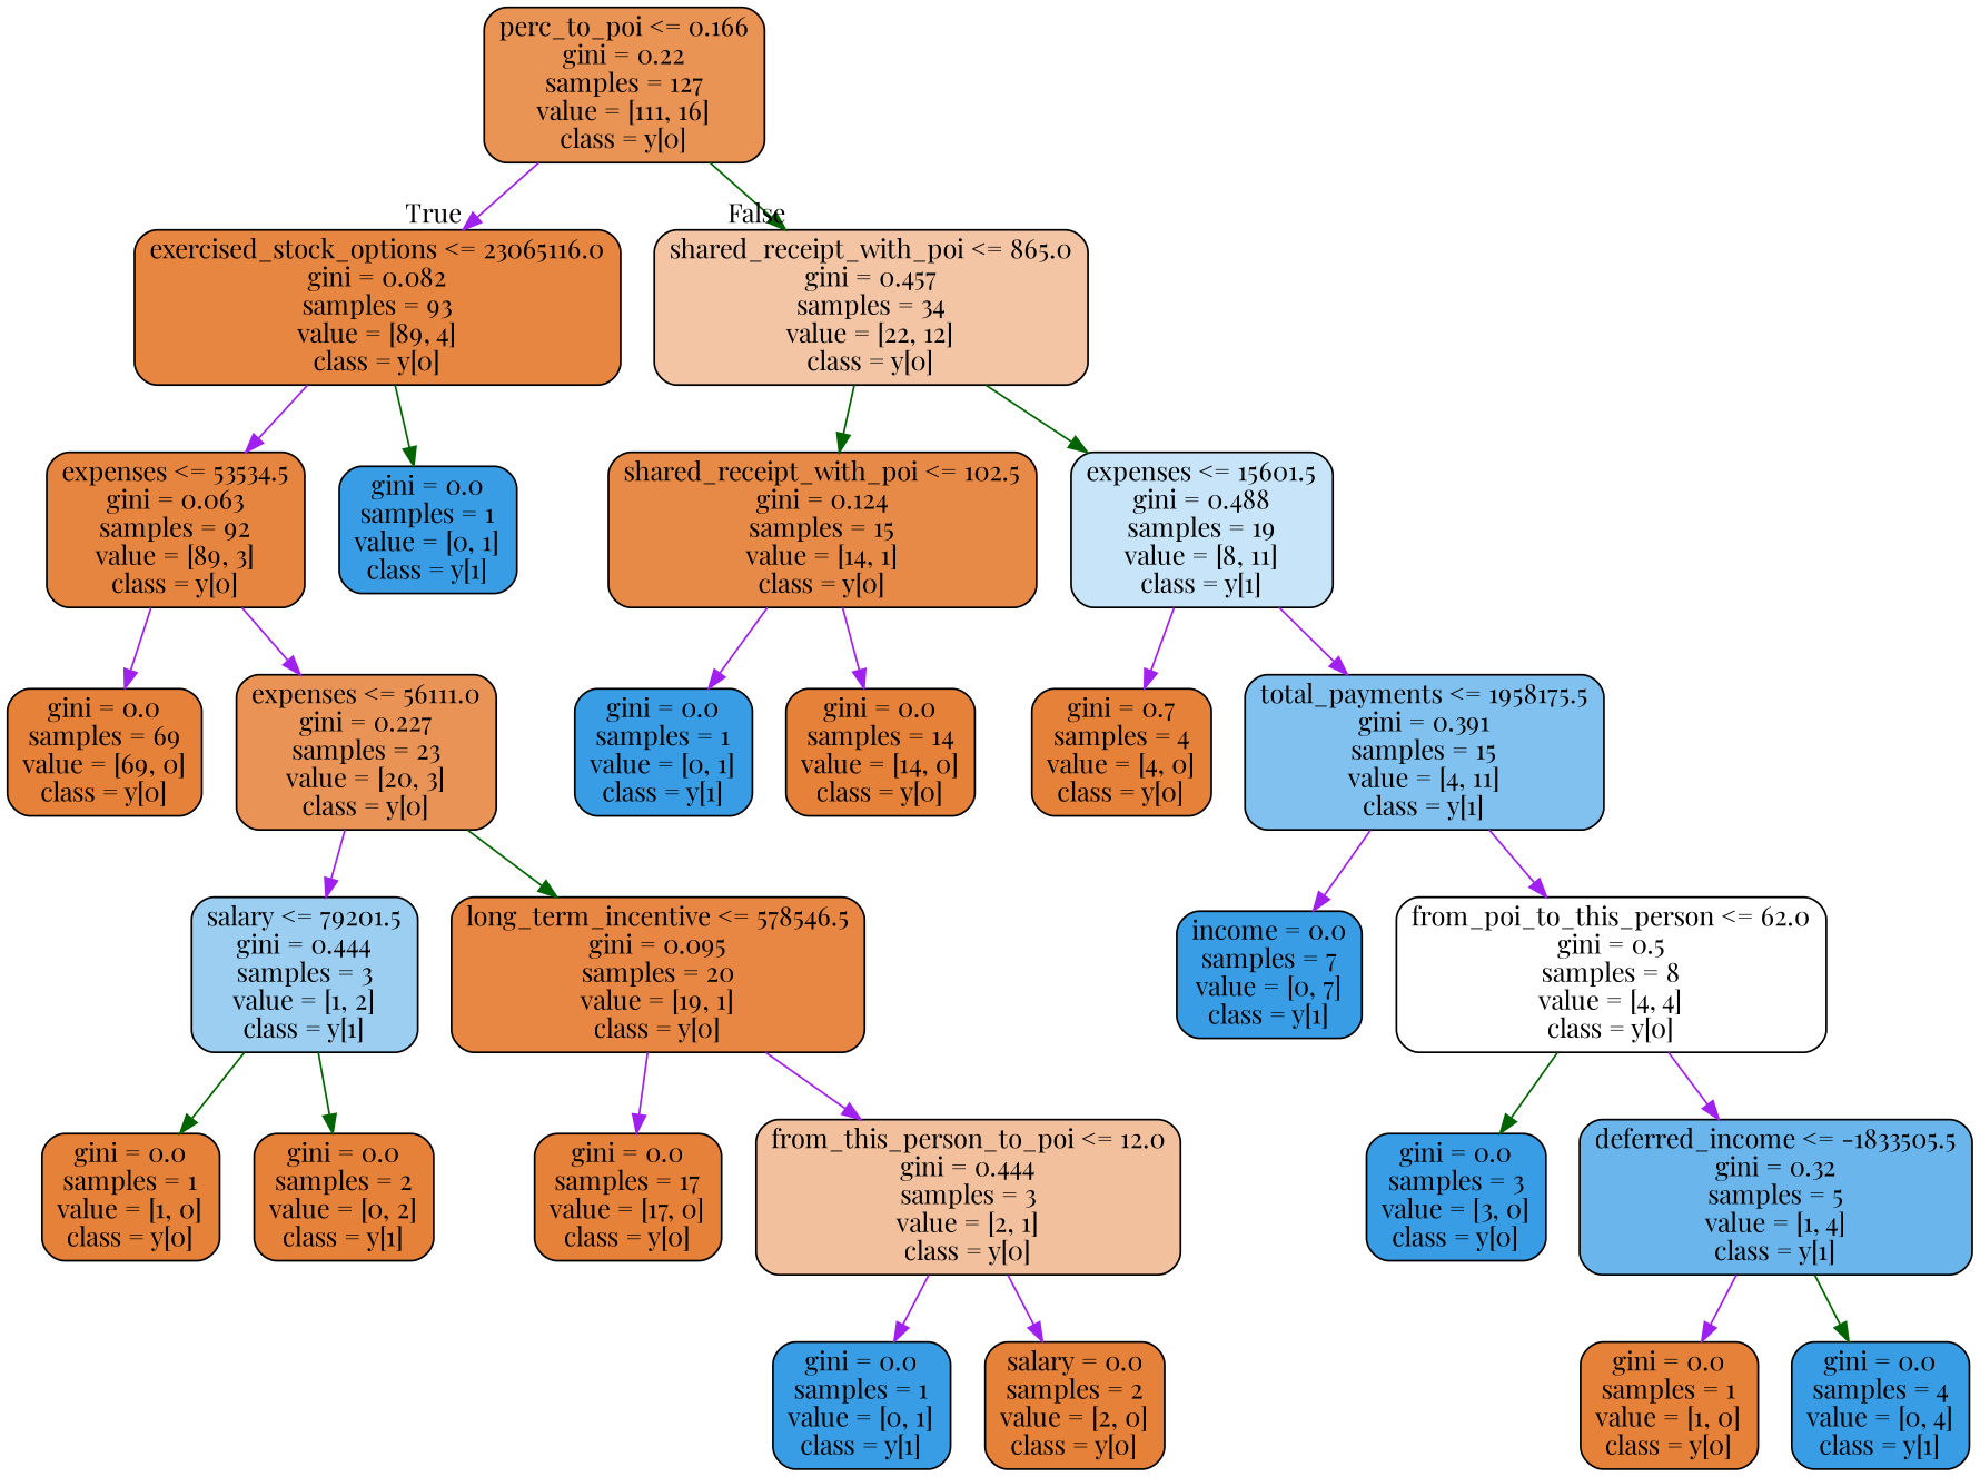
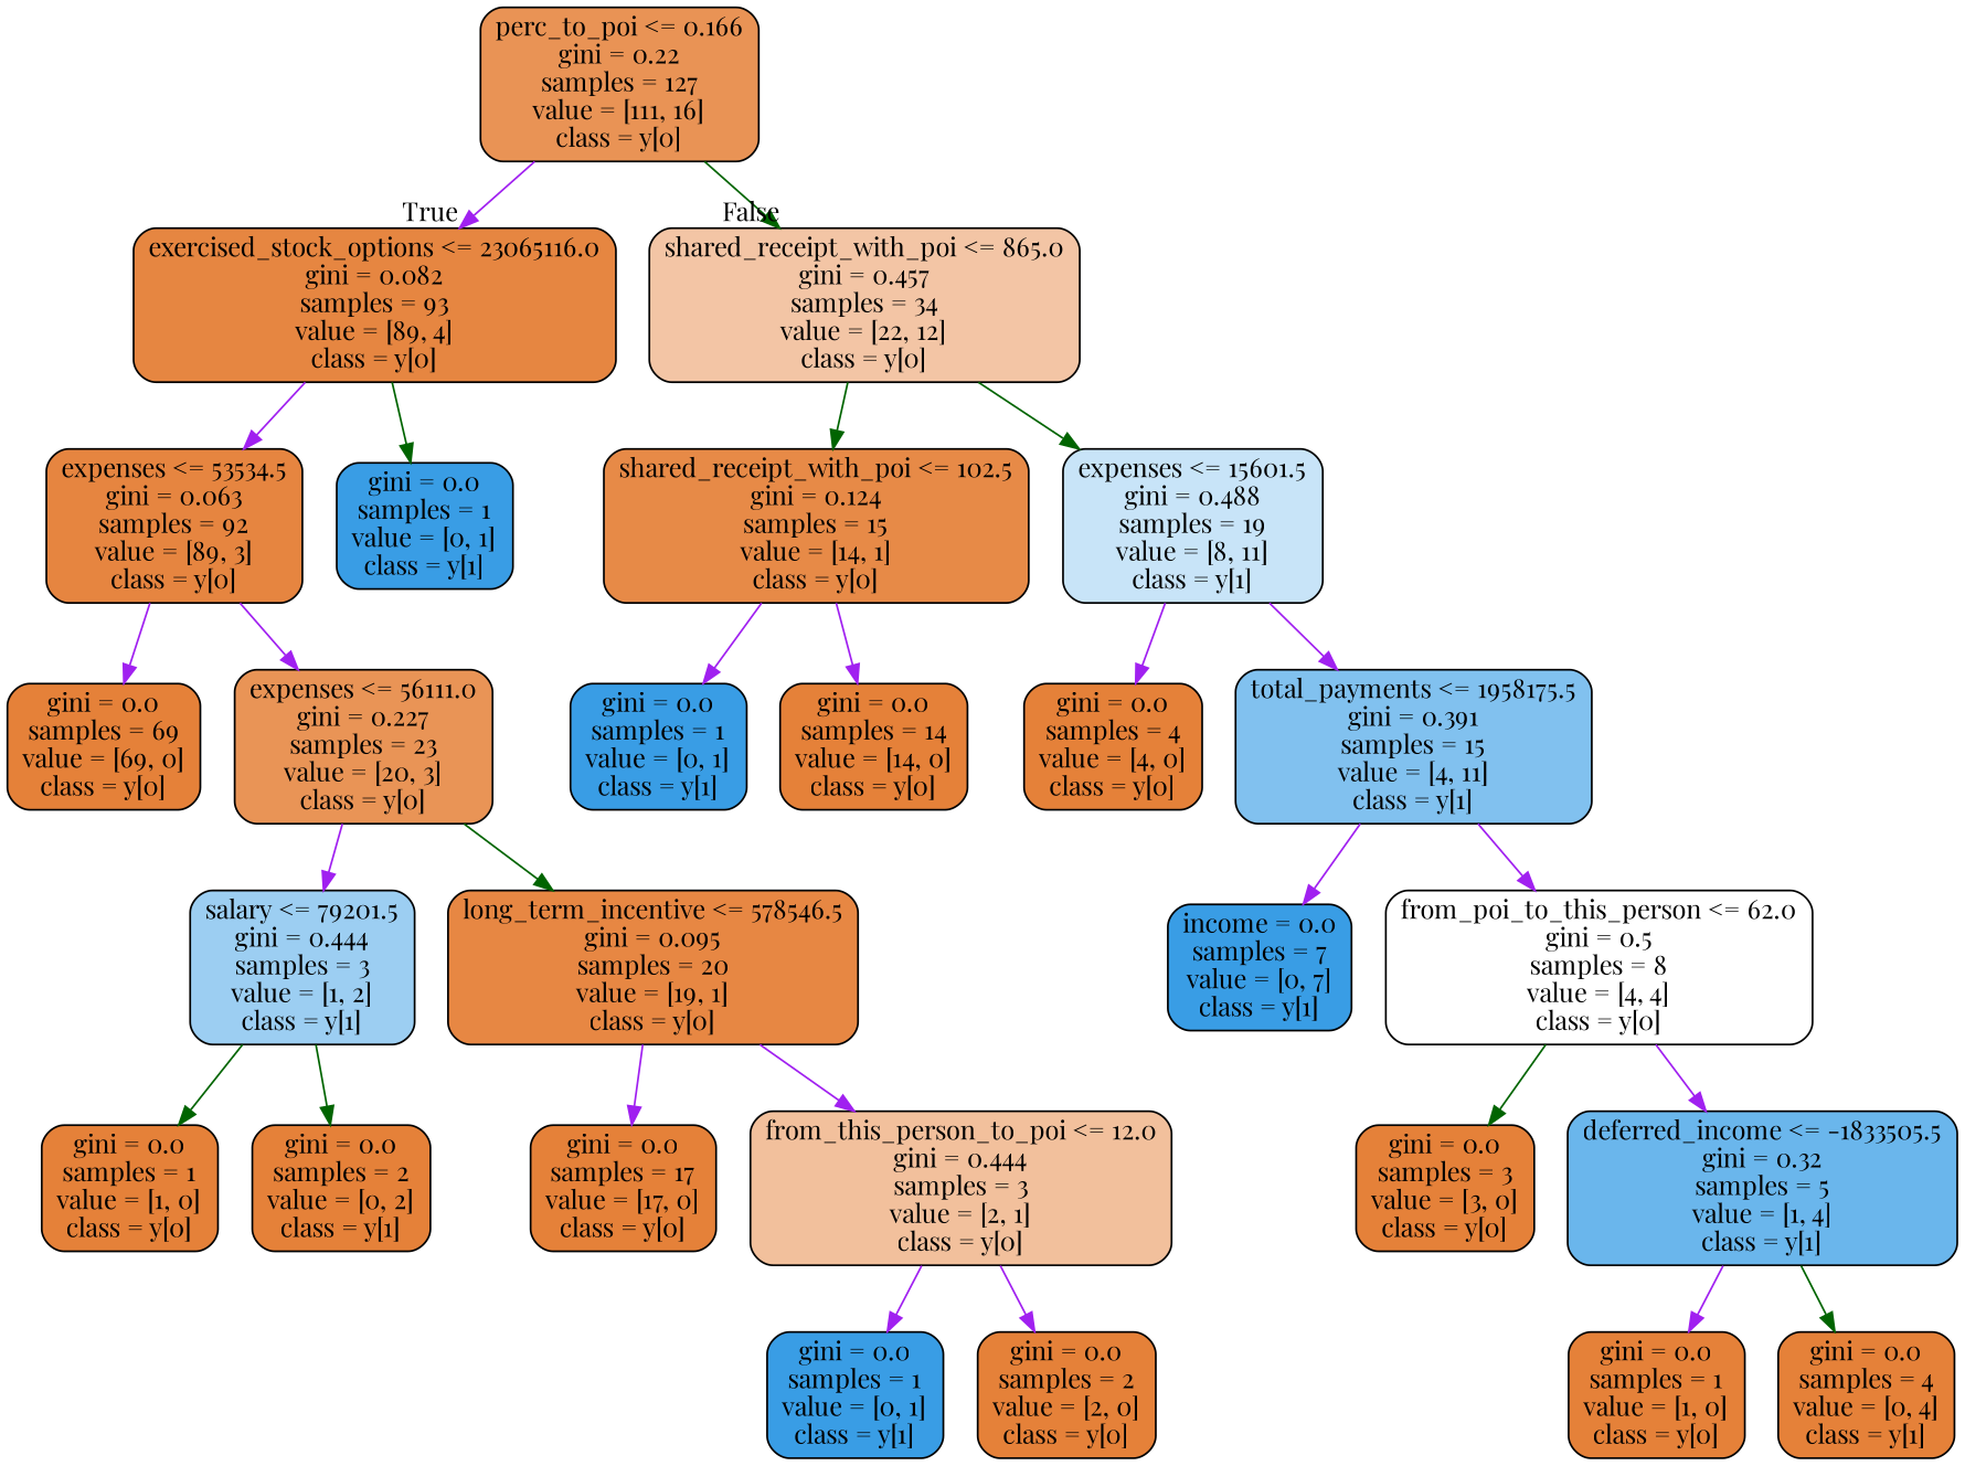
  digraph {
    fontname="Playfair Display"
    node [color=black fillcolor="#e58139ff" fontname="Playfair Display" shape=box style="filled, rounded"]
    edge [color=purple fontname="Playfair Display"]
    n1 [fillcolor="#e58139da" label="perc_to_poi <= 0.166\ngini = 0.22\nsamples = 127\nvalue = [111, 16]\nclass = y[0]"]
    n2 [fillcolor="#e58139f4" label="exercised_stock_options <= 23065116.0\ngini = 0.082\nsamples = 93\nvalue = [89, 4]\nclass = y[0]"]
    n3 [fillcolor="#e5813974" label="shared_receipt_with_poi <= 865.0\ngini = 0.457\nsamples = 34\nvalue = [22, 12]\nclass = y[0]"]
    n4 [fillcolor="#e58139f6" label="expenses <= 53534.5\ngini = 0.063\nsamples = 92\nvalue = [89, 3]\nclass = y[0]"]
    n5 [fillcolor="#399de5ff" label="gini = 0.0\nsamples = 1\nvalue = [0, 1]\nclass = y[1]"]
    n6 [fillcolor="#e58139ed" label="shared_receipt_with_poi <= 102.5\ngini = 0.124\nsamples = 15\nvalue = [14, 1]\nclass = y[0]"]
    n7 [fillcolor="#399de546" label="expenses <= 15601.5\ngini = 0.488\nsamples = 19\nvalue = [8, 11]\nclass = y[1]"]
    n8 [label="gini = 0.0\nsamples = 69\nvalue = [69, 0]\nclass = y[0]"]
    n9 [fillcolor="#e58139d9" label="expenses <= 56111.0\ngini = 0.227\nsamples = 23\nvalue = [20, 3]\nclass = y[0]"]
    n10 [fillcolor="#399de57f" label="salary <= 79201.5\ngini = 0.444\nsamples = 3\nvalue = [1, 2]\nclass = y[1]"]
    n11 [fillcolor="#e58139f2" label="long_term_incentive <= 578546.5\ngini = 0.095\nsamples = 20\nvalue = [19, 1]\nclass = y[0]"]
    n12 [label="gini = 0.0\nsamples = 1\nvalue = [1, 0]\nclass = y[0]"]
    n13 [label="gini = 0.0\nsamples = 2\nvalue = [0, 2]\nclass = y[1]"]
    n14 [label="gini = 0.0\nsamples = 17\nvalue = [17, 0]\nclass = y[0]"]
    n15 [fillcolor="#e581397f" label="from_this_person_to_poi <= 12.0\ngini = 0.444\nsamples = 3\nvalue = [2, 1]\nclass = y[0]"]
    n16 [fillcolor="#399de5ff" label="gini = 0.0\nsamples = 1\nvalue = [0, 1]\nclass = y[1]"]
-   n17 [label="salary = 0.0\nsamples = 2\nvalue = [2, 0]\nclass = y[0]"]
+   n17 [label="gini = 0.0\nsamples = 2\nvalue = [2, 0]\nclass = y[0]"]
    n18 [fillcolor="#399de5ff" label="gini = 0.0\nsamples = 1\nvalue = [0, 1]\nclass = y[1]"]
    n19 [label="gini = 0.0\nsamples = 14\nvalue = [14, 0]\nclass = y[0]"]
-   n20 [label="gini = 0.7\nsamples = 4\nvalue = [4, 0]\nclass = y[0]"]
+   n20 [label="gini = 0.0\nsamples = 4\nvalue = [4, 0]\nclass = y[0]"]
    n21 [fillcolor="#399de5a2" label="total_payments <= 1958175.5\ngini = 0.391\nsamples = 15\nvalue = [4, 11]\nclass = y[1]"]
    n22 [fillcolor="#399de5ff" label="income = 0.0\nsamples = 7\nvalue = [0, 7]\nclass = y[1]"]
    n23 [fillcolor="#e5813900" label="from_poi_to_this_person <= 62.0\ngini = 0.5\nsamples = 8\nvalue = [4, 4]\nclass = y[0]"]
-   n24 [fillcolor="#399de5ff" label="gini = 0.0\nsamples = 3\nvalue = [3, 0]\nclass = y[0]"]
+   n24 [label="gini = 0.0\nsamples = 3\nvalue = [3, 0]\nclass = y[0]"]
    n25 [fillcolor="#399de5bf" label="deferred_income <= -1833505.5\ngini = 0.32\nsamples = 5\nvalue = [1, 4]\nclass = y[1]"]
    n26 [label="gini = 0.0\nsamples = 1\nvalue = [1, 0]\nclass = y[0]"]
-   n27 [fillcolor="#399de5ff" label="gini = 0.0\nsamples = 4\nvalue = [0, 4]\nclass = y[1]"]
+   n27 [label="gini = 0.0\nsamples = 4\nvalue = [0, 4]\nclass = y[1]"]
    n1 -> n2 [headlabel=True labelangle=45 labeldistance=2.5]
    n1 -> n3 [color=darkgreen headlabel=False labelangle=-45 labeldistance=2.5]
    n2 -> n4
    n2 -> n5 [color=darkgreen]
    n3 -> n6 [color=darkgreen]
    n3 -> n7 [color=darkgreen]
    n4 -> n8
    n4 -> n9
    n6 -> n18
    n6 -> n19
    n7 -> n20
    n7 -> n21
    n9 -> n10
    n9 -> n11 [color=darkgreen]
    n10 -> n12 [color=darkgreen]
    n10 -> n13 [color=darkgreen]
    n11 -> n14
    n11 -> n15
    n15 -> n16
    n15 -> n17
    n21 -> n22
    n21 -> n23
    n23 -> n24 [color=darkgreen]
    n23 -> n25
    n25 -> n26
    n25 -> n27 [color=darkgreen]
  }
